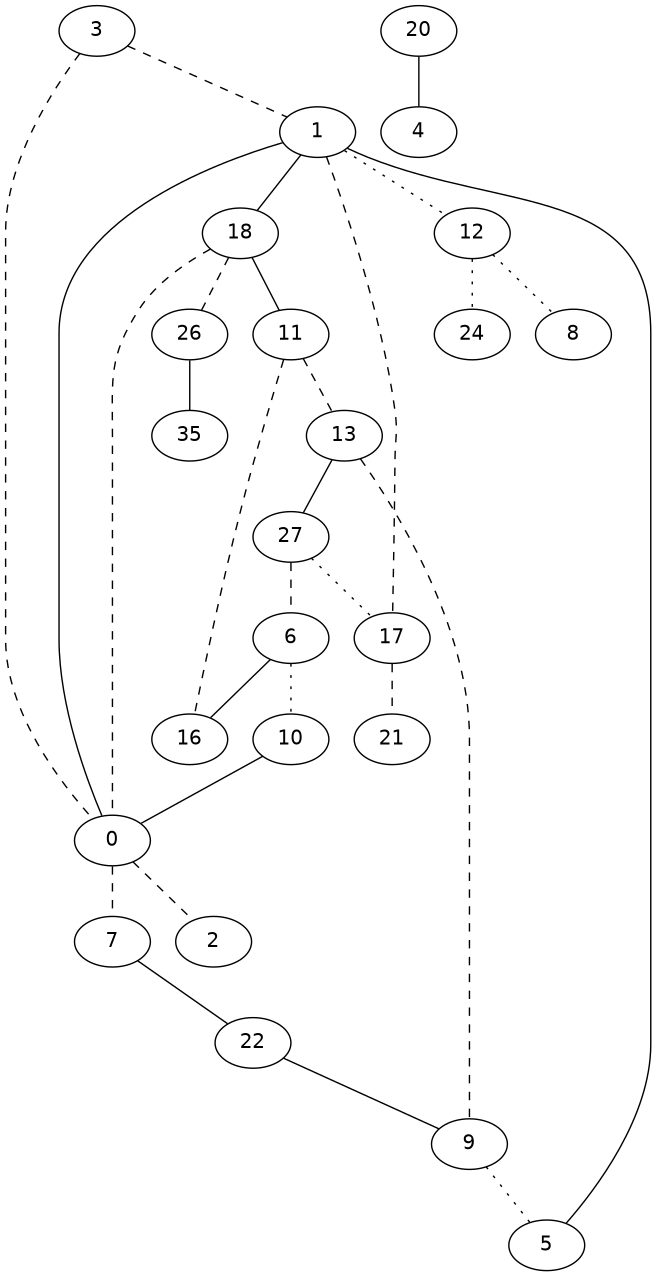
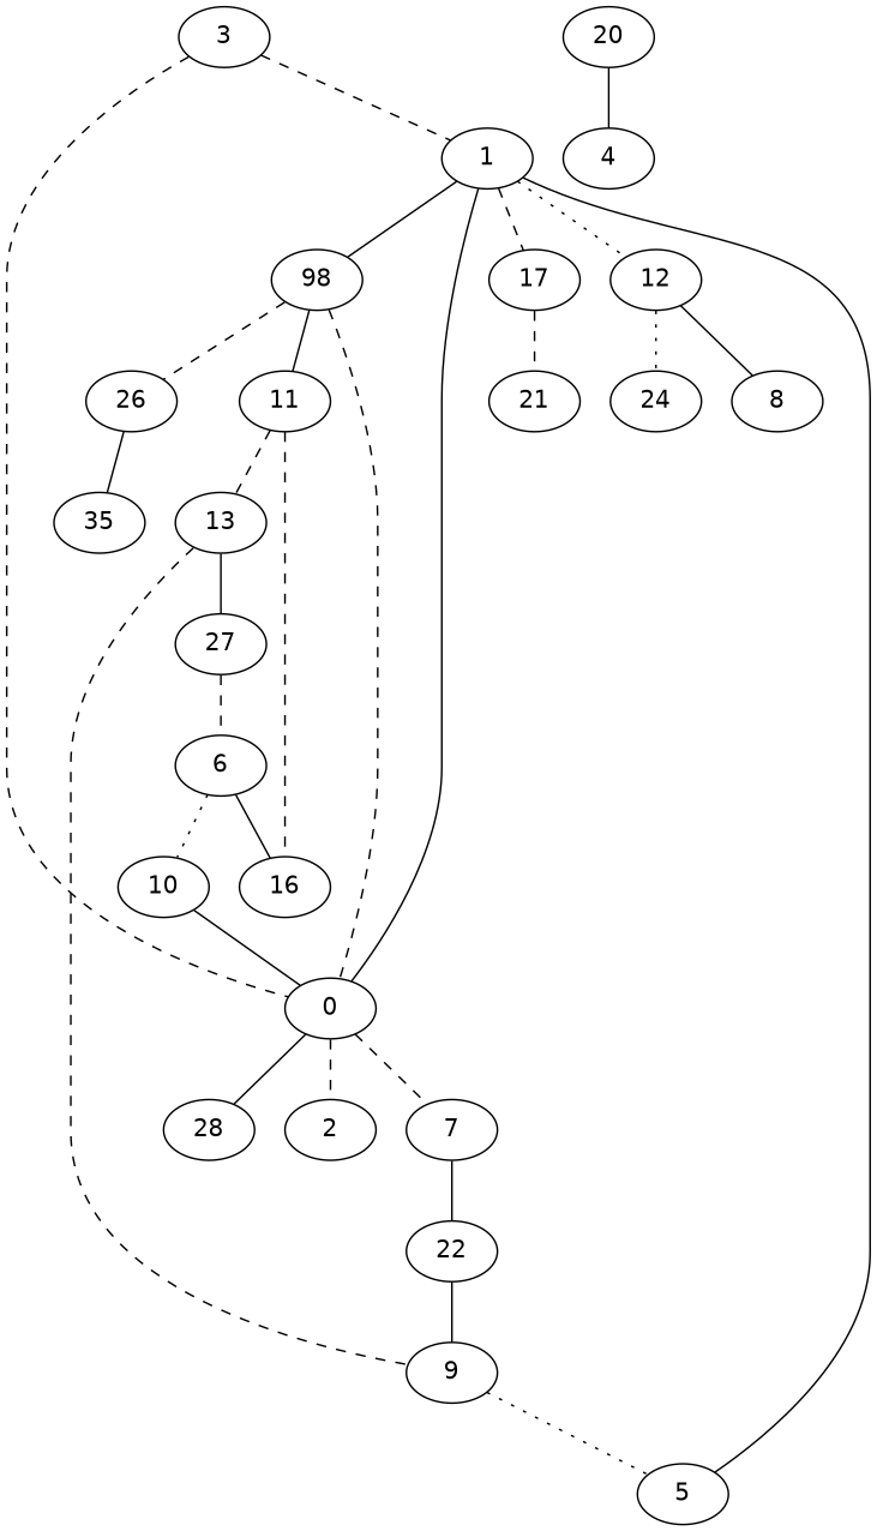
  graph {
    fontname="DejaVu Sans"
    node [fontname="DejaVu Sans"]
    edge [fontname="DejaVu Sans" style=solid]
    3
    1
    0
-   18
+   18 [label=98]
    17
    5
    12
+   28
    7
    2
    26
    11
    21
    24
    8
    n16 [label=35]
    13
    16
    27
    9
    6
    10
    20
    4
    22
    3 -- 1 [style=dashed]
    3 -- 0 [style=dashed]
    1 -- 0
    1 -- 18
    1 -- 17 [style=dashed]
    1 -- 5
    1 -- 12 [style=dotted]
+   0 -- 28
    0 -- 7 [style=dashed]
    0 -- 2 [style=dashed]
    18 -- 0 [style=dashed]
    18 -- 26 [style=dashed]
    18 -- 11
    17 -- 21 [style=dashed]
    12 -- 24 [style=dotted]
-   12 -- 8 [style=dotted]
+   12 -- 8
    7 -- 22
    26 -- n16
    11 -- 13 [style=dashed]
    11 -- 16 [style=dashed]
    13 -- 27
    13 -- 9 [style=dashed]
-   27 -- 17 [style=dotted]
    27 -- 6 [style=dashed]
    9 -- 5 [style=dotted]
    6 -- 16
    6 -- 10 [style=dotted]
    10 -- 0
    20 -- 4
    22 -- 9
  }
